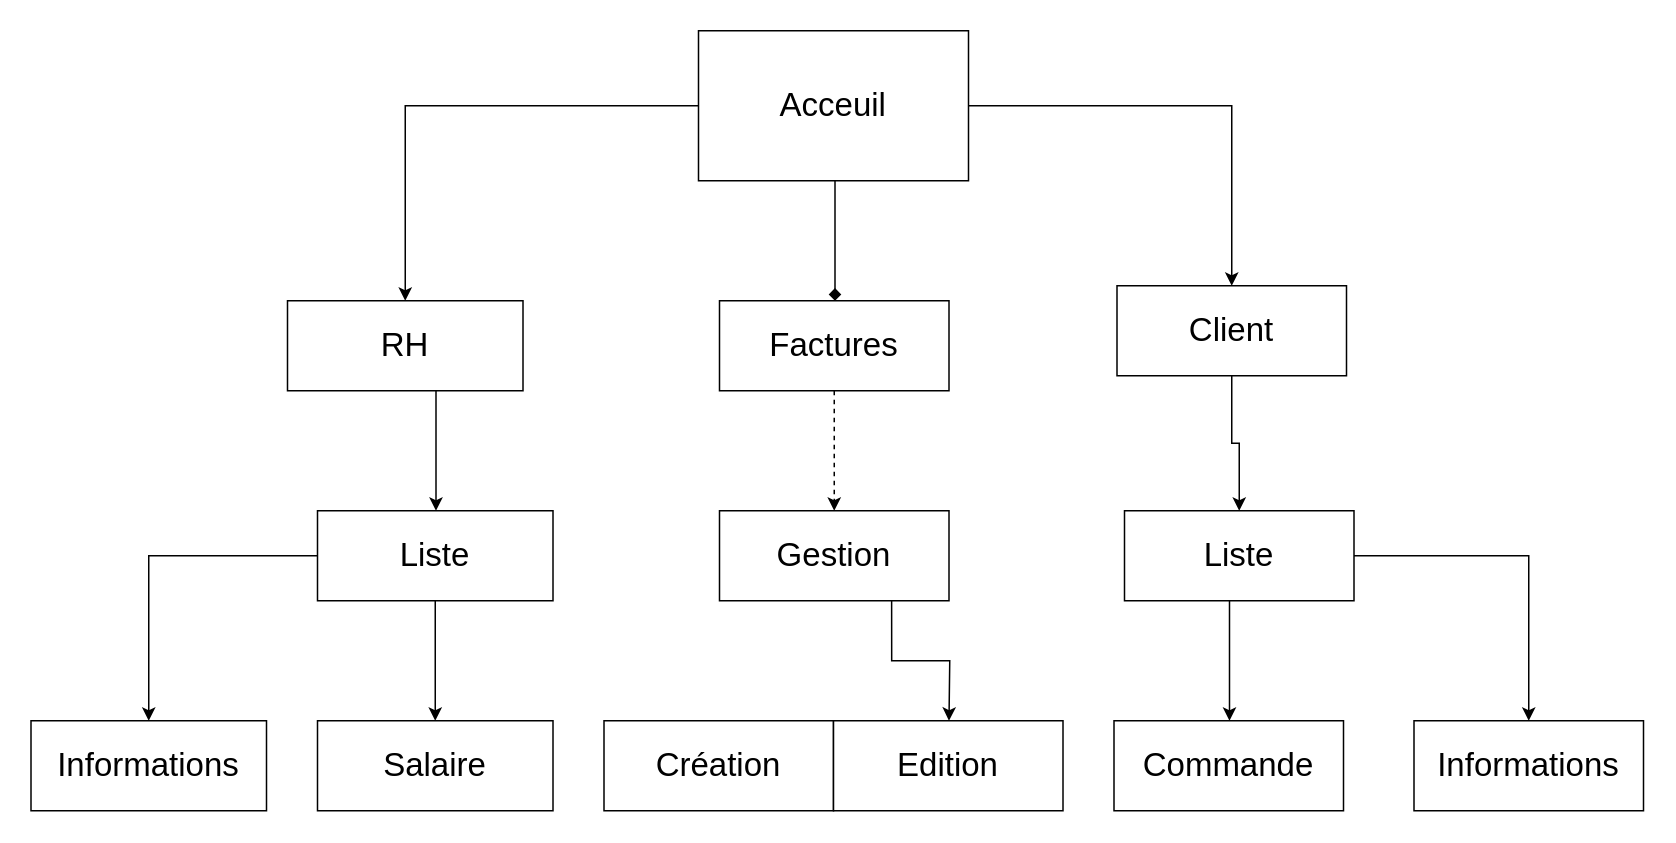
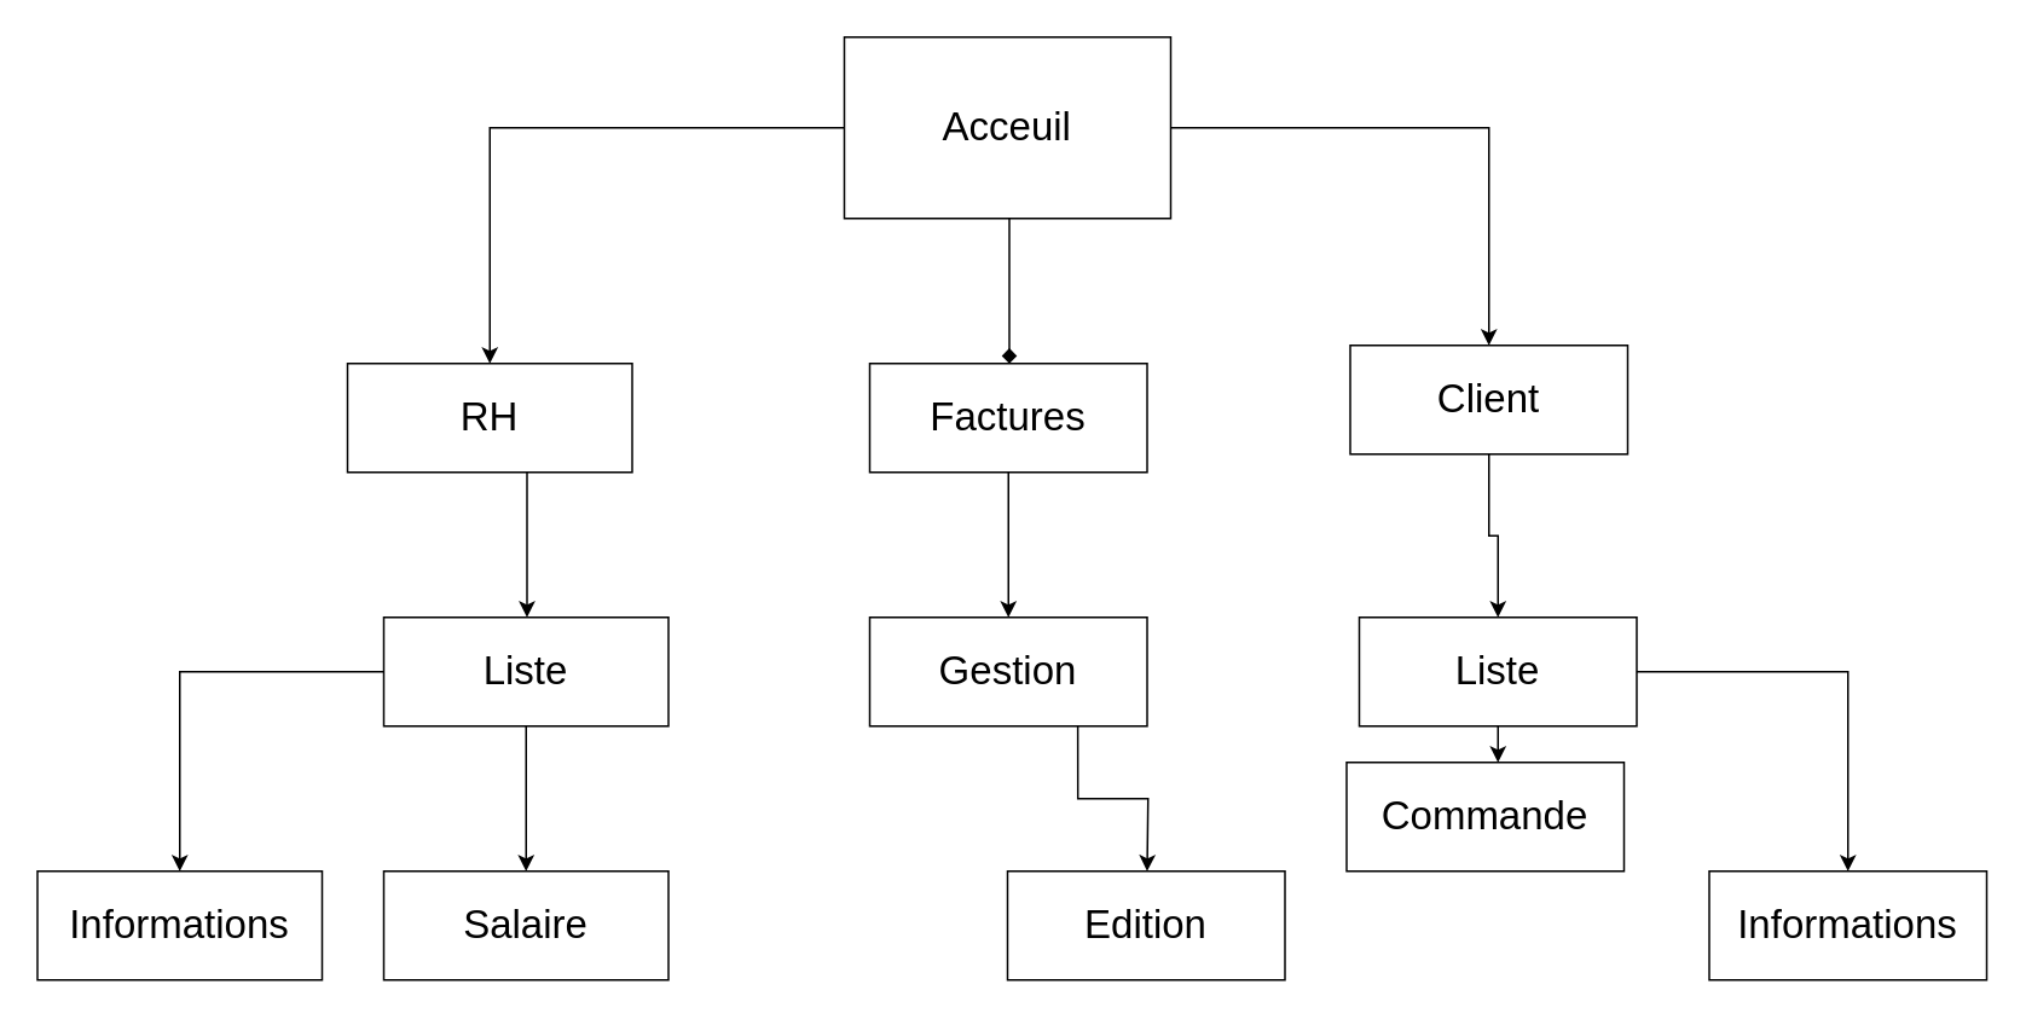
  <mxCell id="0" />
  <mxCell id="1" parent="0" />
  <mxCell id="2" value="" style="edgeStyle=orthogonalEdgeStyle;rounded=0;orthogonalLoop=1;jettySize=auto;html=1;endArrow=diamond;" edge="1" parent="1" source="5" target="21"><mxGeometry relative="1" as="geometry"><Array as="points"><mxPoint x="556" y="140" /><mxPoint x="556" y="140" /></Array></mxGeometry></mxCell>
  <mxCell id="3" value="" style="edgeStyle=orthogonalEdgeStyle;rounded=0;orthogonalLoop=1;jettySize=auto;html=1;" edge="1" parent="1" source="5" target="14"><mxGeometry relative="1" as="geometry" /></mxCell>
  <mxCell id="4" value="" style="edgeStyle=orthogonalEdgeStyle;rounded=0;orthogonalLoop=1;jettySize=auto;html=1;" edge="1" parent="1" source="5" target="7"><mxGeometry relative="1" as="geometry" /></mxCell>
  <mxCell id="5" value="&lt;font style=&quot;font-size: 22px&quot;&gt;Acceuil&lt;/font&gt;" style="rounded=0;whiteSpace=wrap;html=1;" vertex="1" parent="1"><mxGeometry x="465" y="20" width="180" height="100" as="geometry" /></mxCell>
  <mxCell id="6" value="" style="edgeStyle=orthogonalEdgeStyle;rounded=0;orthogonalLoop=1;jettySize=auto;html=1;" edge="1" parent="1" source="7" target="10"><mxGeometry relative="1" as="geometry" /></mxCell>
  <mxCell id="7" value="&lt;font style=&quot;font-size: 22px&quot;&gt;Client&lt;/font&gt;" style="rounded=0;whiteSpace=wrap;html=1;" vertex="1" parent="1"><mxGeometry x="744" y="190" width="153" height="60" as="geometry" /></mxCell>
  <mxCell id="8" value="" style="edgeStyle=orthogonalEdgeStyle;rounded=0;orthogonalLoop=1;jettySize=auto;html=1;" edge="1" parent="1" source="10" target="12"><mxGeometry relative="1" as="geometry"><Array as="points"><mxPoint x="819" y="420" /><mxPoint x="819" y="420" /></Array></mxGeometry></mxCell>
  <mxCell id="9" value="" style="edgeStyle=orthogonalEdgeStyle;rounded=0;orthogonalLoop=1;jettySize=auto;html=1;" edge="1" parent="1" source="10" target="11"><mxGeometry relative="1" as="geometry" /></mxCell>
  <mxCell id="10" value="&lt;font style=&quot;font-size: 22px&quot;&gt;Liste&lt;/font&gt;" style="rounded=0;whiteSpace=wrap;html=1;" vertex="1" parent="1"><mxGeometry x="749" y="340" width="153" height="60" as="geometry" /></mxCell>
  <mxCell id="11" value="&lt;font style=&quot;font-size: 22px&quot;&gt;Informations&lt;/font&gt;" style="rounded=0;whiteSpace=wrap;html=1;" vertex="1" parent="1"><mxGeometry x="942" y="480" width="153" height="60" as="geometry" /></mxCell>
- <mxCell id="12" value="&lt;font style=&quot;font-size: 22px&quot;&gt;Commande&lt;/font&gt;" style="rounded=0;whiteSpace=wrap;html=1;" vertex="1" parent="1"><mxGeometry x="742" y="480" width="153" height="60" as="geometry" /></mxCell>
+ <mxCell id="12" value="&lt;font style=&quot;font-size: 22px&quot;&gt;Commande&lt;/font&gt;" style="rounded=0;whiteSpace=wrap;html=1;" vertex="1" parent="1"><mxGeometry x="742" y="420" width="153" height="60" as="geometry" /></mxCell>
  <mxCell id="13" value="" style="edgeStyle=orthogonalEdgeStyle;rounded=0;orthogonalLoop=1;jettySize=auto;html=1;" edge="1" parent="1" source="14" target="17"><mxGeometry relative="1" as="geometry"><Array as="points"><mxPoint x="290" y="320" /><mxPoint x="290" y="320" /></Array></mxGeometry></mxCell>
  <mxCell id="14" value="&lt;font style=&quot;font-size: 22px&quot;&gt;RH&lt;/font&gt;" style="rounded=0;whiteSpace=wrap;html=1;" vertex="1" parent="1"><mxGeometry x="191" y="200" width="157" height="60" as="geometry" /></mxCell>
  <mxCell id="15" value="" style="edgeStyle=orthogonalEdgeStyle;rounded=0;orthogonalLoop=1;jettySize=auto;html=1;" edge="1" parent="1" source="17" target="19"><mxGeometry relative="1" as="geometry" /></mxCell>
  <mxCell id="16" value="" style="edgeStyle=orthogonalEdgeStyle;rounded=0;orthogonalLoop=1;jettySize=auto;html=1;" edge="1" parent="1" source="17" target="18"><mxGeometry relative="1" as="geometry" /></mxCell>
  <mxCell id="17" value="&lt;span style=&quot;font-size: 22px&quot;&gt;Liste&lt;/span&gt;" style="rounded=0;whiteSpace=wrap;html=1;" vertex="1" parent="1"><mxGeometry x="211" y="340" width="157" height="60" as="geometry" /></mxCell>
  <mxCell id="18" value="&lt;span style=&quot;font-size: 22px&quot;&gt;Informations&lt;/span&gt;" style="rounded=0;whiteSpace=wrap;html=1;" vertex="1" parent="1"><mxGeometry x="20" y="480" width="157" height="60" as="geometry" /></mxCell>
  <mxCell id="19" value="&lt;span style=&quot;font-size: 22px&quot;&gt;Salaire&lt;/span&gt;" style="rounded=0;whiteSpace=wrap;html=1;" vertex="1" parent="1"><mxGeometry x="211" y="480" width="157" height="60" as="geometry" /></mxCell>
- <mxCell id="20" value="" style="edgeStyle=orthogonalEdgeStyle;rounded=0;orthogonalLoop=1;jettySize=auto;html=1;dashed=1;" edge="1" parent="1" source="21" target="23"><mxGeometry relative="1" as="geometry"><Array as="points"><mxPoint x="555" y="350" /><mxPoint x="555" y="350" /></Array></mxGeometry></mxCell>
+ <mxCell id="20" value="" style="edgeStyle=orthogonalEdgeStyle;rounded=0;orthogonalLoop=1;jettySize=auto;html=1;" edge="1" parent="1" source="21" target="23"><mxGeometry relative="1" as="geometry"><Array as="points"><mxPoint x="555" y="350" /><mxPoint x="555" y="350" /></Array></mxGeometry></mxCell>
  <mxCell id="21" value="&lt;font style=&quot;font-size: 22px&quot;&gt;Factures&lt;/font&gt;" style="rounded=0;whiteSpace=wrap;html=1;" vertex="1" parent="1"><mxGeometry x="479" y="200" width="153" height="60" as="geometry" /></mxCell>
  <mxCell id="22" style="edgeStyle=orthogonalEdgeStyle;rounded=0;orthogonalLoop=1;jettySize=auto;html=1;exitX=0.75;exitY=1;exitDx=0;exitDy=0;" edge="1" parent="1" source="23"><mxGeometry relative="1" as="geometry"><mxPoint x="632" y="480" as="targetPoint" /></mxGeometry></mxCell>
  <mxCell id="23" value="&lt;font style=&quot;font-size: 22px&quot;&gt;Gestion&lt;/font&gt;" style="rounded=0;whiteSpace=wrap;html=1;" vertex="1" parent="1"><mxGeometry x="479" y="340" width="153" height="60" as="geometry" /></mxCell>
- <mxCell id="24" value="&lt;font style=&quot;font-size: 22px&quot;&gt;Création&lt;/font&gt;" style="rounded=0;whiteSpace=wrap;html=1;" vertex="1" parent="1"><mxGeometry x="402" y="480" width="153" height="60" as="geometry" /></mxCell>
  <mxCell id="25" value="&lt;font style=&quot;font-size: 22px&quot;&gt;Edition&lt;/font&gt;" style="rounded=0;whiteSpace=wrap;html=1;" vertex="1" parent="1"><mxGeometry x="555" y="480" width="153" height="60" as="geometry" /></mxCell>
